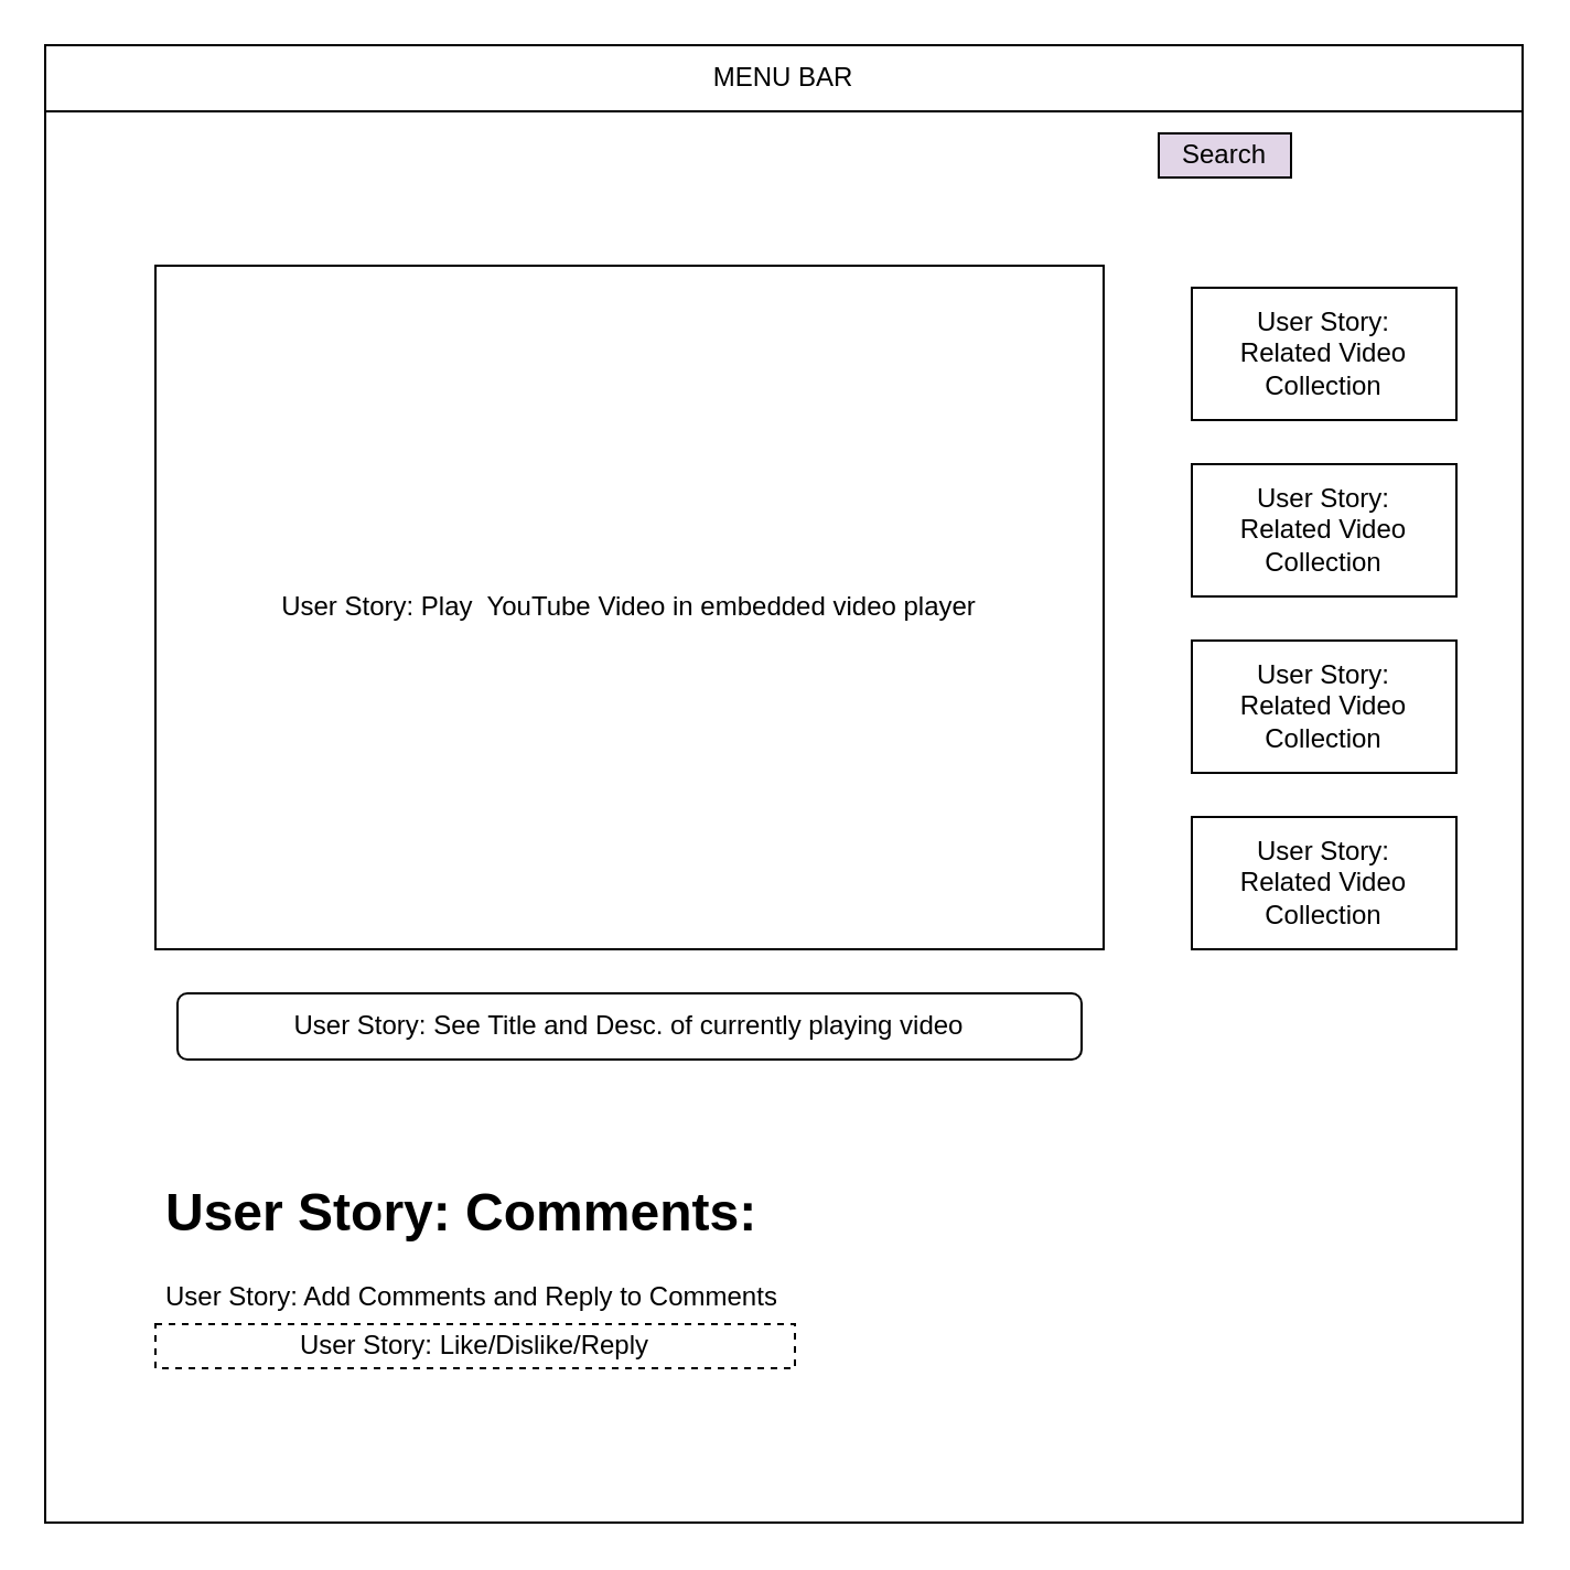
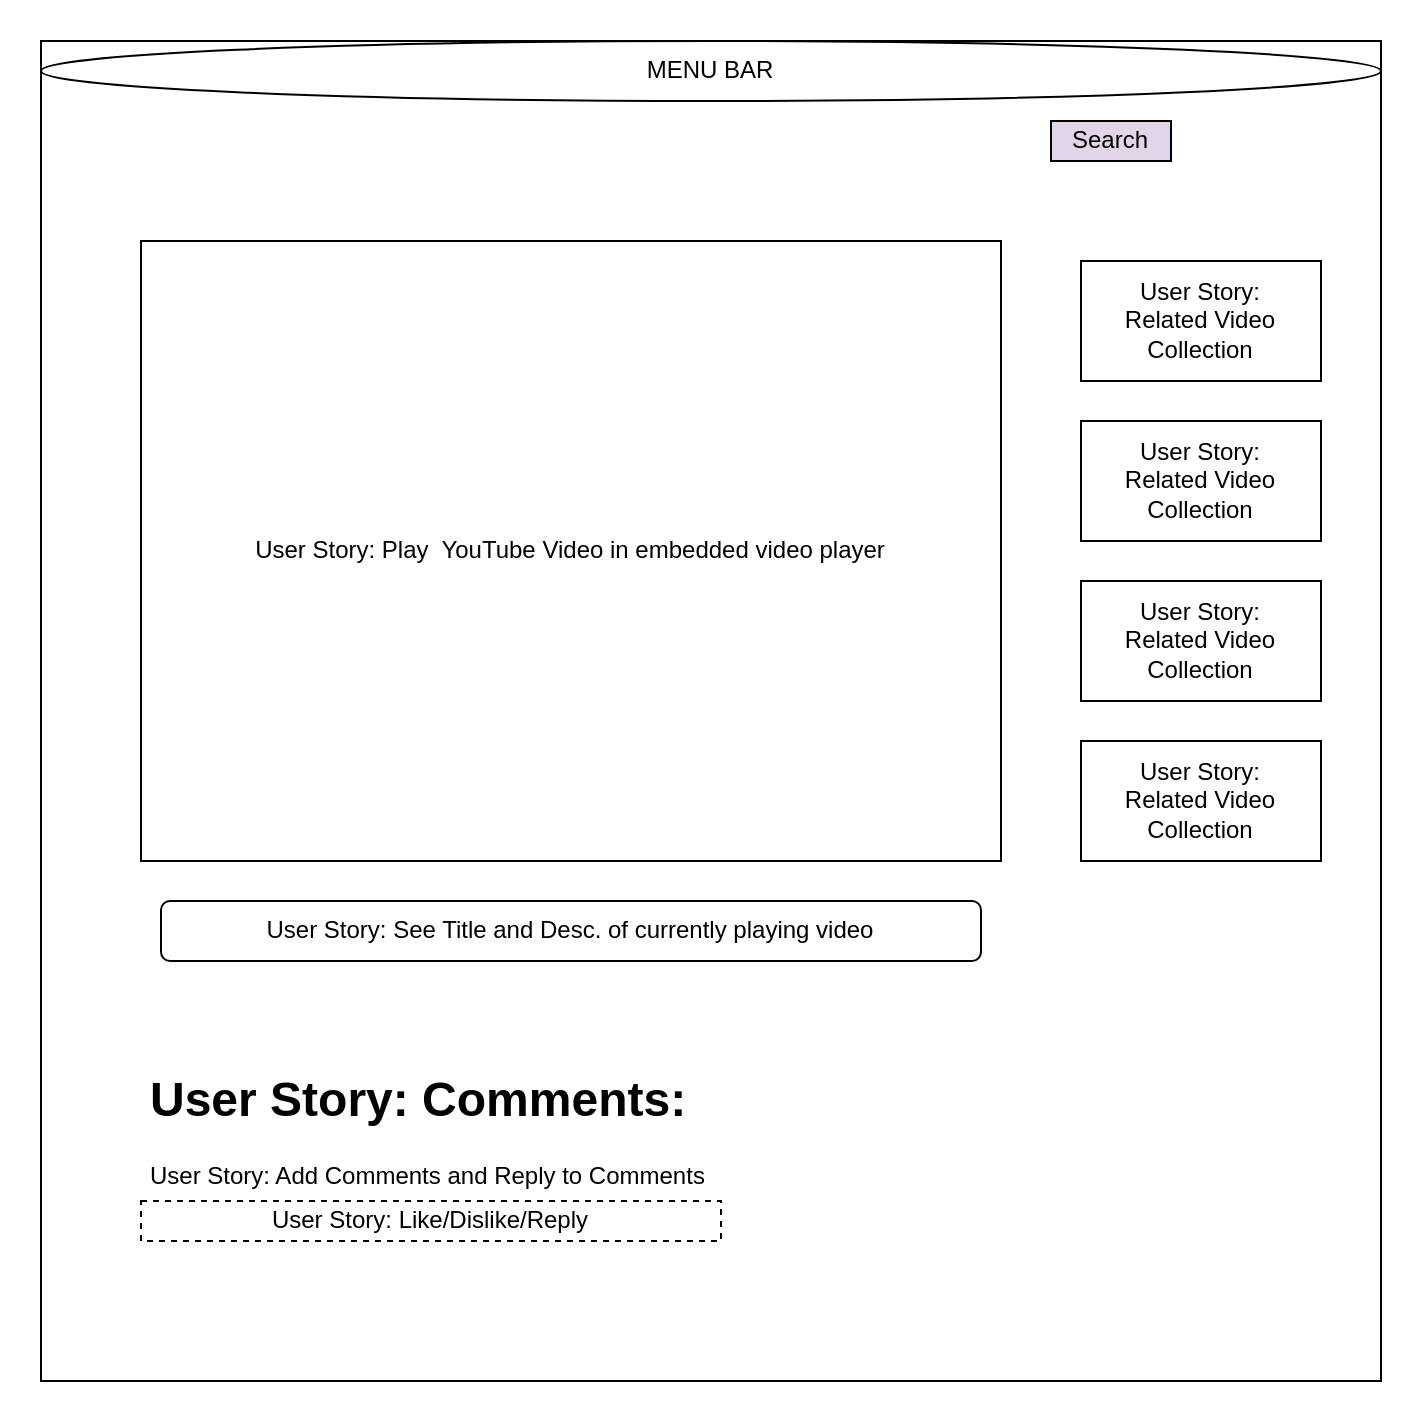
  <mxCell id="0" />
  <mxCell id="1" parent="0" />
  <mxCell id="2" value="" style="whiteSpace=wrap;html=1;aspect=fixed;" vertex="1" parent="1"><mxGeometry x="20" y="20" width="670" height="670" as="geometry" /></mxCell>
- <mxCell id="3" value="MENU BAR" style="rounded=0;whiteSpace=wrap;html=1;" vertex="1" parent="1"><mxGeometry x="20" y="20" width="670" height="30" as="geometry" /></mxCell>
+ <mxCell id="3" value="MENU BAR" style="ellipse;whiteSpace=wrap;html=1;" vertex="1" parent="1"><mxGeometry x="20" y="20" width="670" height="30" as="geometry" /></mxCell>
  <mxCell id="4" value="Search" style="rounded=0;whiteSpace=wrap;html=1;fillColor=#e1d5e7;" vertex="1" parent="1"><mxGeometry x="525" y="60" width="60" height="20" as="geometry" /></mxCell>
  <mxCell id="5" value="User Story:&lt;br&gt;Related Video&lt;br&gt;Collection" style="rounded=0;whiteSpace=wrap;html=1;" vertex="1" parent="1"><mxGeometry x="540" y="130" width="120" height="60" as="geometry" /></mxCell>
  <mxCell id="6" value="User Story: Play&amp;nbsp; YouTube Video in embedded video player" style="rounded=0;whiteSpace=wrap;html=1;" vertex="1" parent="1"><mxGeometry x="70" y="120" width="430" height="310" as="geometry" /></mxCell>
  <mxCell id="7" value="" style="group" vertex="1" connectable="0" parent="1"><mxGeometry x="70" y="530" width="440" height="120" as="geometry" /></mxCell>
  <mxCell id="8" value="&lt;h1&gt;User Story: Comments:&lt;/h1&gt;&lt;div&gt;User Story: Add Comments and Reply to Comments&lt;/div&gt;" style="text;html=1;strokeColor=none;fillColor=none;spacing=5;spacingTop=-20;whiteSpace=wrap;overflow=hidden;rounded=0;" vertex="1" parent="7"><mxGeometry width="440" height="120" as="geometry" /></mxCell>
  <mxCell id="9" value="User Story: Like/Dislike/Reply" style="rounded=0;whiteSpace=wrap;html=1;dashed=1;" vertex="1" parent="7"><mxGeometry y="70" width="290" height="20" as="geometry" /></mxCell>
  <mxCell id="10" value="User Story: See Title and Desc. of currently playing video" style="rounded=1;whiteSpace=wrap;html=1;" vertex="1" parent="1"><mxGeometry x="80" y="450" width="410" height="30" as="geometry" /></mxCell>
  <mxCell id="11" value="User Story:&lt;br&gt;Related Video&lt;br&gt;Collection" style="rounded=0;whiteSpace=wrap;html=1;" vertex="1" parent="1"><mxGeometry x="540" y="210" width="120" height="60" as="geometry" /></mxCell>
  <mxCell id="12" value="User Story:&lt;br&gt;Related Video&lt;br&gt;Collection" style="rounded=0;whiteSpace=wrap;html=1;" vertex="1" parent="1"><mxGeometry x="540" y="290" width="120" height="60" as="geometry" /></mxCell>
  <mxCell id="13" value="User Story:&lt;br&gt;Related Video&lt;br&gt;Collection" style="rounded=0;whiteSpace=wrap;html=1;" vertex="1" parent="1"><mxGeometry x="540" y="370" width="120" height="60" as="geometry" /></mxCell>
